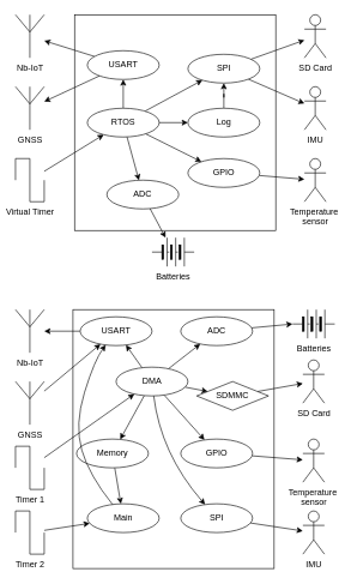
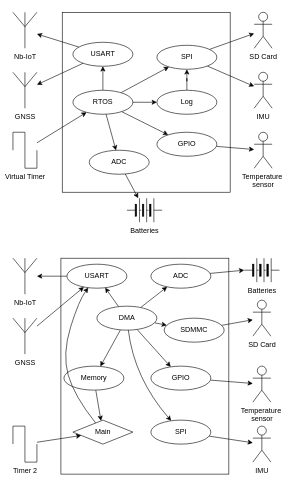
  <mxCell id="0" />
  <mxCell id="1" parent="0" />
  <mxCell id="2" value="" style="rounded=0;whiteSpace=wrap;html=1;" parent="1" vertex="1"><mxGeometry x="103" y="20" width="280" height="300" as="geometry" /></mxCell>
  <mxCell id="3" value="IMU" style="shape=umlActor;verticalLabelPosition=bottom;verticalAlign=top;html=1;outlineConnect=0;" parent="1" vertex="1"><mxGeometry x="423" y="120" width="30" height="60" as="geometry" /></mxCell>
  <mxCell id="4" value="Temperature&amp;nbsp;&lt;div&gt;sensor&lt;/div&gt;" style="shape=umlActor;verticalLabelPosition=bottom;verticalAlign=top;html=1;outlineConnect=0;" parent="1" vertex="1"><mxGeometry x="423" y="220" width="30" height="60" as="geometry" /></mxCell>
  <mxCell id="5" style="rounded=0;orthogonalLoop=1;jettySize=auto;html=1;" parent="1" source="6" target="25" edge="1"><mxGeometry relative="1" as="geometry" /></mxCell>
  <mxCell id="6" value="Virtual Timer" style="pointerEvents=1;verticalLabelPosition=bottom;shadow=0;dashed=0;align=center;html=1;verticalAlign=top;shape=mxgraph.electrical.waveforms.square_wave;" parent="1" vertex="1"><mxGeometry x="20.81" y="220" width="40" height="60" as="geometry" /></mxCell>
  <mxCell id="7" value="SD Card" style="shape=umlActor;verticalLabelPosition=bottom;verticalAlign=top;html=1;outlineConnect=0;" parent="1" vertex="1"><mxGeometry x="423" y="20" width="30" height="60" as="geometry" /></mxCell>
  <mxCell id="8" value="GNSS" style="verticalLabelPosition=bottom;shadow=0;dashed=0;align=center;html=1;verticalAlign=top;shape=mxgraph.electrical.radio.aerial_-_antenna_1;" parent="1" vertex="1"><mxGeometry x="20.81" y="120" width="40" height="60" as="geometry" /></mxCell>
  <mxCell id="9" value="Nb-IoT" style="verticalLabelPosition=bottom;shadow=0;dashed=0;align=center;html=1;verticalAlign=top;shape=mxgraph.electrical.radio.aerial_-_antenna_1;" parent="1" vertex="1"><mxGeometry x="20.81" y="20" width="40" height="60" as="geometry" /></mxCell>
  <mxCell id="10" value="Batteries" style="pointerEvents=1;verticalLabelPosition=bottom;shadow=0;dashed=0;align=center;html=1;verticalAlign=top;shape=mxgraph.electrical.miscellaneous.batteryStack;" parent="1" vertex="1"><mxGeometry x="210.81" y="330" width="58.75" height="40" as="geometry" /></mxCell>
  <mxCell id="11" style="rounded=0;orthogonalLoop=1;jettySize=auto;html=1;" parent="1" source="13" target="9" edge="1"><mxGeometry relative="1" as="geometry" /></mxCell>
  <mxCell id="12" style="rounded=0;orthogonalLoop=1;jettySize=auto;html=1;" parent="1" source="13" target="8" edge="1"><mxGeometry relative="1" as="geometry" /></mxCell>
  <mxCell id="13" value="USART" style="ellipse;whiteSpace=wrap;html=1;" parent="1" vertex="1"><mxGeometry x="120.81" y="70" width="100" height="40" as="geometry" /></mxCell>
  <mxCell id="14" value="ADC" style="ellipse;whiteSpace=wrap;html=1;" parent="1" vertex="1"><mxGeometry x="148" y="250" width="100" height="40" as="geometry" /></mxCell>
  <mxCell id="15" style="rounded=0;orthogonalLoop=1;jettySize=auto;html=1;" parent="1" source="17" target="7" edge="1"><mxGeometry relative="1" as="geometry" /></mxCell>
  <mxCell id="16" style="rounded=0;orthogonalLoop=1;jettySize=auto;html=1;" parent="1" source="17" target="3" edge="1"><mxGeometry relative="1" as="geometry" /></mxCell>
  <mxCell id="17" value="SPI" style="ellipse;whiteSpace=wrap;html=1;" parent="1" vertex="1"><mxGeometry x="260.81" y="75" width="100" height="40" as="geometry" /></mxCell>
  <mxCell id="18" style="rounded=0;orthogonalLoop=1;jettySize=auto;html=1;" parent="1" source="19" target="4" edge="1"><mxGeometry relative="1" as="geometry" /></mxCell>
  <mxCell id="19" value="GPIO" style="ellipse;whiteSpace=wrap;html=1;" parent="1" vertex="1"><mxGeometry x="260.81" y="220" width="100" height="40" as="geometry" /></mxCell>
  <mxCell id="20" style="rounded=0;orthogonalLoop=1;jettySize=auto;html=1;" parent="1" source="25" target="13" edge="1"><mxGeometry relative="1" as="geometry" /></mxCell>
  <mxCell id="21" style="rounded=0;orthogonalLoop=1;jettySize=auto;html=1;" parent="1" source="25" target="14" edge="1"><mxGeometry relative="1" as="geometry" /></mxCell>
  <mxCell id="22" style="rounded=0;orthogonalLoop=1;jettySize=auto;html=1;" parent="1" source="25" target="17" edge="1"><mxGeometry relative="1" as="geometry" /></mxCell>
  <mxCell id="23" style="rounded=0;orthogonalLoop=1;jettySize=auto;html=1;" parent="1" source="25" target="19" edge="1"><mxGeometry relative="1" as="geometry" /></mxCell>
  <mxCell id="24" style="edgeStyle=orthogonalEdgeStyle;rounded=0;orthogonalLoop=1;jettySize=auto;html=1;" edge="1" parent="1" source="25" target="61"><mxGeometry relative="1" as="geometry" /></mxCell>
  <mxCell id="25" value="RTOS" style="ellipse;whiteSpace=wrap;html=1;" parent="1" vertex="1"><mxGeometry x="120.81" y="150" width="100" height="40" as="geometry" /></mxCell>
  <mxCell id="26" value="" style="rounded=0;whiteSpace=wrap;html=1;" parent="1" vertex="1"><mxGeometry x="100.81" y="430" width="280" height="360" as="geometry" /></mxCell>
  <mxCell id="27" value="IMU" style="shape=umlActor;verticalLabelPosition=bottom;verticalAlign=top;html=1;outlineConnect=0;" parent="1" vertex="1"><mxGeometry x="420.82" y="710" width="30" height="60" as="geometry" /></mxCell>
  <mxCell id="28" value="Temperature&amp;nbsp;&lt;div&gt;sensor&lt;/div&gt;" style="shape=umlActor;verticalLabelPosition=bottom;verticalAlign=top;html=1;outlineConnect=0;" parent="1" vertex="1"><mxGeometry x="420.81" y="610" width="30" height="60" as="geometry" /></mxCell>
- <mxCell id="29" value="Timer 1" style="pointerEvents=1;verticalLabelPosition=bottom;shadow=0;dashed=0;align=center;html=1;verticalAlign=top;shape=mxgraph.electrical.waveforms.square_wave;" parent="1" vertex="1"><mxGeometry x="20.81" y="620" width="40" height="60" as="geometry" /></mxCell>
  <mxCell id="30" value="SD Card" style="shape=umlActor;verticalLabelPosition=bottom;verticalAlign=top;html=1;outlineConnect=0;" parent="1" vertex="1"><mxGeometry x="420.81" y="500" width="30" height="60" as="geometry" /></mxCell>
  <mxCell id="31" value="GNSS" style="verticalLabelPosition=bottom;shadow=0;dashed=0;align=center;html=1;verticalAlign=top;shape=mxgraph.electrical.radio.aerial_-_antenna_1;" parent="1" vertex="1"><mxGeometry x="20.81" y="530" width="40" height="60" as="geometry" /></mxCell>
  <mxCell id="32" value="Nb-IoT" style="verticalLabelPosition=bottom;shadow=0;dashed=0;align=center;html=1;verticalAlign=top;shape=mxgraph.electrical.radio.aerial_-_antenna_1;" parent="1" vertex="1"><mxGeometry x="20.81" y="430" width="40" height="60" as="geometry" /></mxCell>
  <mxCell id="33" value="Batteries" style="pointerEvents=1;verticalLabelPosition=bottom;shadow=0;dashed=0;align=center;html=1;verticalAlign=top;shape=mxgraph.electrical.miscellaneous.batteryStack;" parent="1" vertex="1"><mxGeometry x="406.44" y="430" width="58.75" height="40" as="geometry" /></mxCell>
  <mxCell id="34" style="rounded=0;orthogonalLoop=1;jettySize=auto;html=1;" parent="1" source="35" target="32" edge="1"><mxGeometry relative="1" as="geometry" /></mxCell>
  <mxCell id="35" value="USART" style="ellipse;whiteSpace=wrap;html=1;" parent="1" vertex="1"><mxGeometry x="110.81" y="440" width="100" height="40" as="geometry" /></mxCell>
  <mxCell id="36" style="rounded=0;orthogonalLoop=1;jettySize=auto;html=1;startArrow=classic;startFill=1;endArrow=none;endFill=1;" parent="1" source="35" target="31" edge="1"><mxGeometry relative="1" as="geometry" /></mxCell>
  <mxCell id="37" value="ADC" style="ellipse;whiteSpace=wrap;html=1;" parent="1" vertex="1"><mxGeometry x="250.81" y="440" width="100" height="40" as="geometry" /></mxCell>
  <mxCell id="38" style="rounded=0;orthogonalLoop=1;jettySize=auto;html=1;entryX=0;entryY=0.5;entryDx=0;entryDy=0;" parent="1" source="37" target="33" edge="1"><mxGeometry relative="1" as="geometry" /></mxCell>
  <mxCell id="39" style="rounded=0;orthogonalLoop=1;jettySize=auto;html=1;" parent="1" source="57" target="30" edge="1"><mxGeometry relative="1" as="geometry" /></mxCell>
  <mxCell id="40" style="rounded=0;orthogonalLoop=1;jettySize=auto;html=1;" parent="1" source="41" target="27" edge="1"><mxGeometry relative="1" as="geometry" /></mxCell>
  <mxCell id="41" value="SPI" style="ellipse;whiteSpace=wrap;html=1;" parent="1" vertex="1"><mxGeometry x="250.81" y="700" width="100" height="40" as="geometry" /></mxCell>
  <mxCell id="42" style="rounded=0;orthogonalLoop=1;jettySize=auto;html=1;" parent="1" source="43" target="28" edge="1"><mxGeometry relative="1" as="geometry" /></mxCell>
  <mxCell id="43" value="GPIO" style="ellipse;whiteSpace=wrap;html=1;" parent="1" vertex="1"><mxGeometry x="250.81" y="610" width="100" height="40" as="geometry" /></mxCell>
  <mxCell id="44" style="rounded=0;orthogonalLoop=1;jettySize=auto;html=1;" parent="1" source="49" target="43" edge="1"><mxGeometry relative="1" as="geometry" /></mxCell>
  <mxCell id="45" style="rounded=0;orthogonalLoop=1;jettySize=auto;html=1;" parent="1" source="49" target="35" edge="1"><mxGeometry relative="1" as="geometry" /></mxCell>
  <mxCell id="46" style="rounded=0;orthogonalLoop=1;jettySize=auto;html=1;" parent="1" source="49" target="37" edge="1"><mxGeometry relative="1" as="geometry" /></mxCell>
  <mxCell id="47" style="rounded=0;orthogonalLoop=1;jettySize=auto;html=1;" parent="1" source="49" target="54" edge="1"><mxGeometry relative="1" as="geometry" /></mxCell>
  <mxCell id="48" style="rounded=0;orthogonalLoop=1;jettySize=auto;html=1;" parent="1" source="49" target="57" edge="1"><mxGeometry relative="1" as="geometry" /></mxCell>
  <mxCell id="49" value="DMA" style="ellipse;whiteSpace=wrap;html=1;" parent="1" vertex="1"><mxGeometry x="160.81" y="510" width="100" height="40" as="geometry" /></mxCell>
  <mxCell id="50" style="rounded=0;orthogonalLoop=1;jettySize=auto;html=1;" parent="1" source="51" target="55" edge="1"><mxGeometry relative="1" as="geometry" /></mxCell>
  <mxCell id="51" value="Timer 2" style="pointerEvents=1;verticalLabelPosition=bottom;shadow=0;dashed=0;align=center;html=1;verticalAlign=top;shape=mxgraph.electrical.waveforms.square_wave;" parent="1" vertex="1"><mxGeometry x="20.81" y="710" width="40" height="60" as="geometry" /></mxCell>
- <mxCell id="52" style="rounded=0;orthogonalLoop=1;jettySize=auto;html=1;" parent="1" source="29" target="49" edge="1"><mxGeometry relative="1" as="geometry" /></mxCell>
  <mxCell id="53" style="rounded=0;orthogonalLoop=1;jettySize=auto;html=1;" parent="1" source="54" target="55" edge="1"><mxGeometry relative="1" as="geometry" /></mxCell>
  <mxCell id="54" value="Memory" style="ellipse;whiteSpace=wrap;html=1;" parent="1" vertex="1"><mxGeometry x="105.81" y="610" width="100" height="40" as="geometry" /></mxCell>
- <mxCell id="55" value="Main" style="ellipse;whiteSpace=wrap;html=1;" parent="1" vertex="1"><mxGeometry x="120.81" y="700" width="100" height="40" as="geometry" /></mxCell>
+ <mxCell id="55" value="Main" style="rhombus;whiteSpace=wrap;html=1;" parent="1" vertex="1"><mxGeometry x="120.81" y="700" width="100" height="40" as="geometry" /></mxCell>
  <mxCell id="56" value="" style="curved=1;endArrow=classic;html=1;rounded=0;" parent="1" source="55" target="35" edge="1"><mxGeometry width="50" height="50" relative="1" as="geometry"><mxPoint x="-119.19" y="640" as="sourcePoint" /><mxPoint x="-69.19" y="590" as="targetPoint" /><Array as="points"><mxPoint x="123" y="660" /><mxPoint x="103" y="590" /><mxPoint x="130.81" y="500" /></Array></mxGeometry></mxCell>
- <mxCell id="57" value="SDMMC" style="rhombus;whiteSpace=wrap;html=1;" parent="1" vertex="1"><mxGeometry x="273" y="530" width="100" height="40" as="geometry" /></mxCell>
+ <mxCell id="57" value="SDMMC" style="ellipse;whiteSpace=wrap;html=1;" parent="1" vertex="1"><mxGeometry x="273" y="530" width="100" height="40" as="geometry" /></mxCell>
  <mxCell id="58" style="rounded=0;orthogonalLoop=1;jettySize=auto;html=1;" parent="1" source="14" target="10" edge="1"><mxGeometry relative="1" as="geometry"><mxPoint x="310" y="350" as="targetPoint" /></mxGeometry></mxCell>
  <mxCell id="59" value="" style="curved=1;endArrow=classic;html=1;rounded=0;" parent="1" source="49" target="41" edge="1"><mxGeometry width="50" height="50" relative="1" as="geometry"><mxPoint x="-167" y="660" as="sourcePoint" /><mxPoint x="-117" y="610" as="targetPoint" /><Array as="points"><mxPoint x="223" y="630" /></Array></mxGeometry></mxCell>
  <mxCell id="60" style="edgeStyle=orthogonalEdgeStyle;rounded=0;orthogonalLoop=1;jettySize=auto;html=1;" edge="1" parent="1" source="61" target="17"><mxGeometry relative="1" as="geometry" /></mxCell>
  <mxCell id="61" value="Log" style="ellipse;whiteSpace=wrap;html=1;" vertex="1" parent="1"><mxGeometry x="260.81" y="150" width="100" height="40" as="geometry" /></mxCell>
